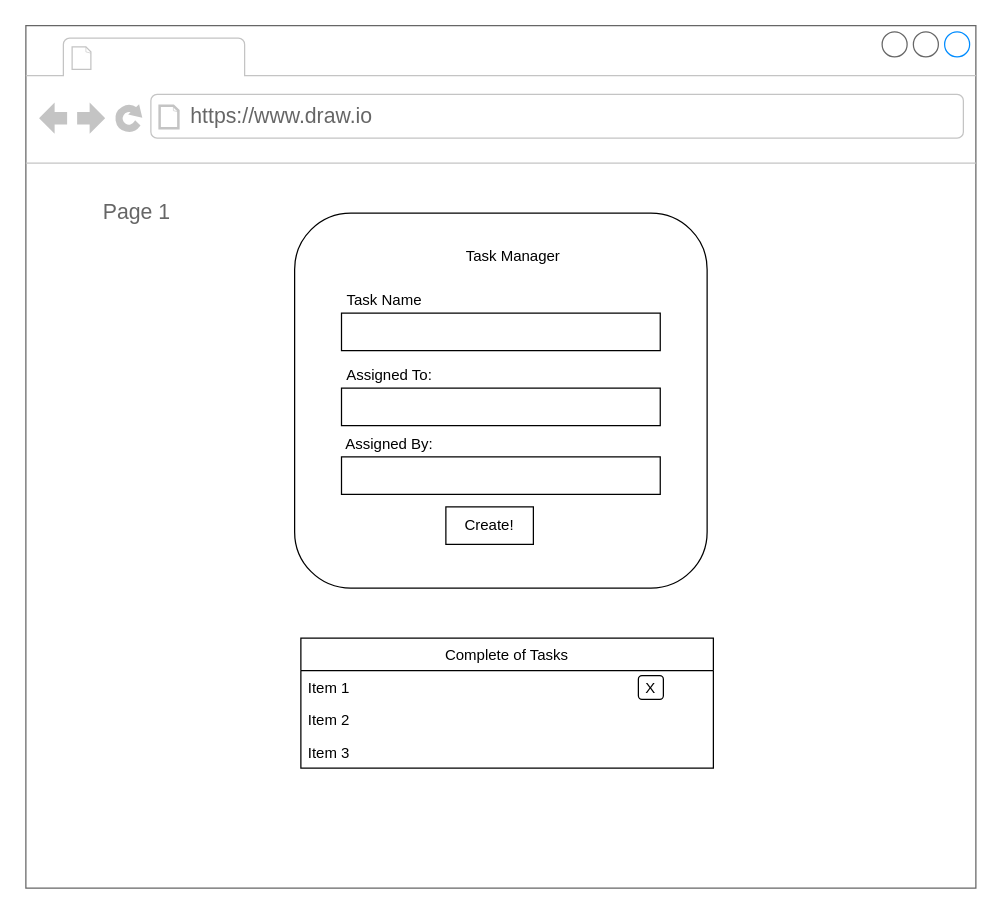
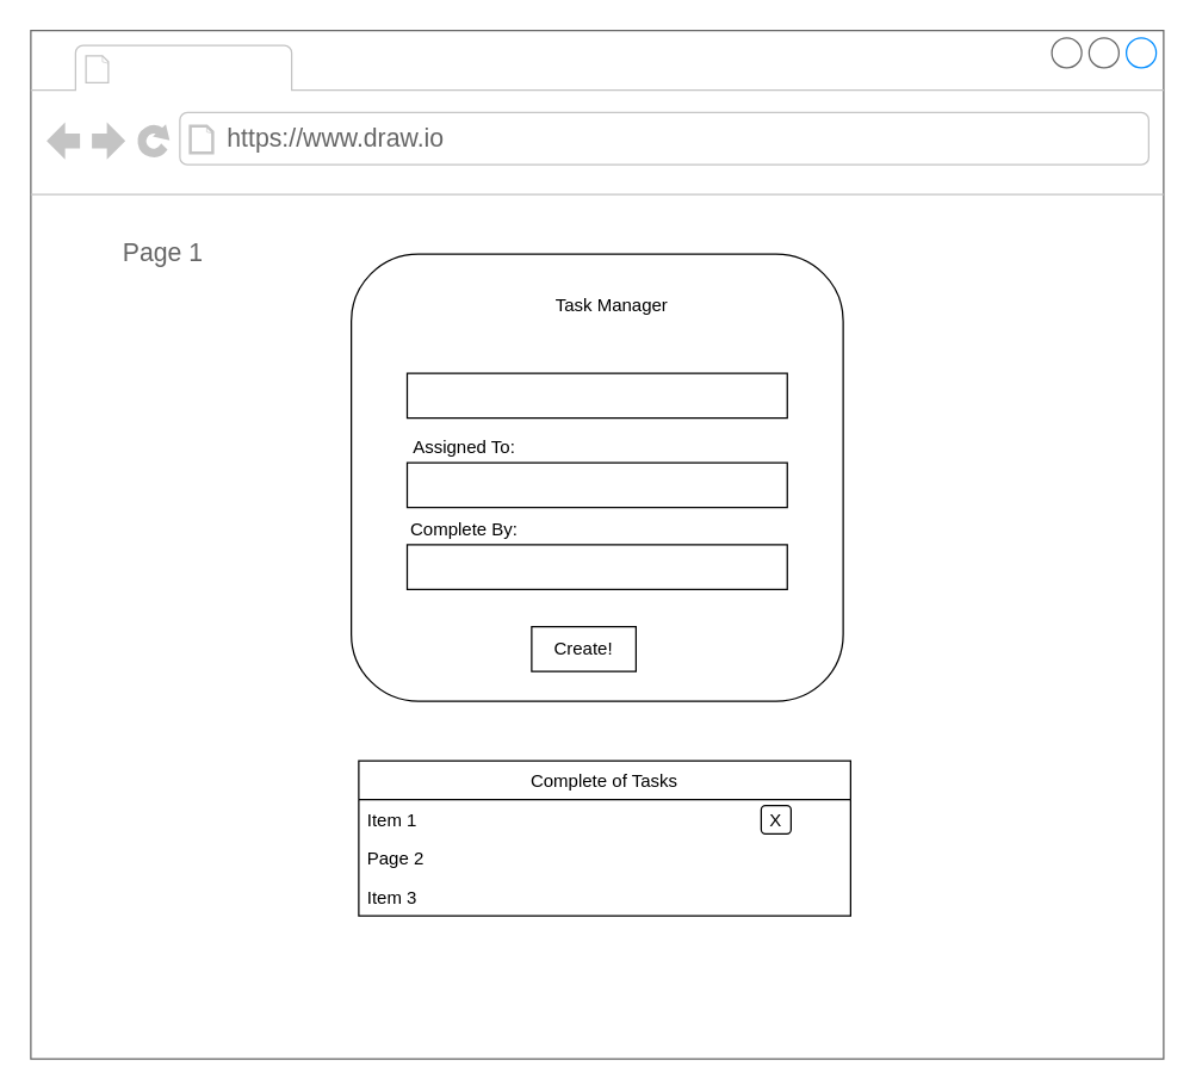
  <mxCell id="0" />
  <mxCell id="1" parent="0" />
  <mxCell id="2" value="" style="strokeWidth=1;shadow=0;dashed=0;align=center;html=1;shape=mxgraph.mockup.containers.browserWindow;rSize=0;strokeColor=#666666;strokeColor2=#008cff;strokeColor3=#c4c4c4;mainText=,;recursiveResize=0;" vertex="1" parent="1"><mxGeometry x="20" y="20" width="760" height="690" as="geometry" /></mxCell>
  <mxCell id="3" value="Page 1" style="strokeWidth=1;shadow=0;dashed=0;align=center;html=1;shape=mxgraph.mockup.containers.anchor;fontSize=17;fontColor=#666666;align=left;" vertex="1" parent="2"><mxGeometry x="60" y="137" width="110" height="26" as="geometry" /></mxCell>
  <mxCell id="4" value="https://www.draw.io" style="strokeWidth=1;shadow=0;dashed=0;align=center;html=1;shape=mxgraph.mockup.containers.anchor;rSize=0;fontSize=17;fontColor=#666666;align=left;" vertex="1" parent="2"><mxGeometry x="130" y="60" width="250" height="26" as="geometry" /></mxCell>
  <mxCell id="5" value="" style="rounded=1;whiteSpace=wrap;html=1;" vertex="1" parent="2"><mxGeometry x="215" y="150" width="330" height="300" as="geometry" /></mxCell>
  <mxCell id="6" value="" style="rounded=0;whiteSpace=wrap;html=1;" vertex="1" parent="2"><mxGeometry x="252.5" y="230" width="255" height="30" as="geometry" /></mxCell>
  <mxCell id="7" value="" style="rounded=0;whiteSpace=wrap;html=1;" vertex="1" parent="2"><mxGeometry x="252.5" y="290" width="255" height="30" as="geometry" /></mxCell>
- <mxCell id="8" value="Create!" style="rounded=0;whiteSpace=wrap;html=1;" vertex="1" parent="2"><mxGeometry x="336" y="385" width="70" height="30" as="geometry" /></mxCell>
- <mxCell id="9" value="Task Name" style="text;html=1;strokeColor=none;fillColor=none;align=center;verticalAlign=middle;whiteSpace=wrap;rounded=0;" vertex="1" parent="2"><mxGeometry x="252.5" y="210" width="67.5" height="20" as="geometry" /></mxCell>
+ <mxCell id="8" value="Create!" style="rounded=0;whiteSpace=wrap;html=1;" vertex="1" parent="2"><mxGeometry x="336" y="400" width="70" height="30" as="geometry" /></mxCell>
  <mxCell id="10" value="Assigned To:" style="text;html=1;strokeColor=none;fillColor=none;align=center;verticalAlign=middle;whiteSpace=wrap;rounded=0;" vertex="1" parent="2"><mxGeometry x="246" y="270" width="90" height="20" as="geometry" /></mxCell>
  <mxCell id="11" value="" style="rounded=0;whiteSpace=wrap;html=1;" vertex="1" parent="2"><mxGeometry x="252.5" y="345" width="255" height="30" as="geometry" /></mxCell>
- <mxCell id="12" value="Assigned By:" style="text;html=1;strokeColor=none;fillColor=none;align=center;verticalAlign=middle;whiteSpace=wrap;rounded=0;" vertex="1" parent="2"><mxGeometry x="246" y="325" width="90" height="20" as="geometry" /></mxCell>
+ <mxCell id="12" value="Complete By:" style="text;html=1;strokeColor=none;fillColor=none;align=center;verticalAlign=middle;whiteSpace=wrap;rounded=0;" vertex="1" parent="2"><mxGeometry x="246" y="325" width="90" height="20" as="geometry" /></mxCell>
  <mxCell id="13" value="Task Manager" style="text;html=1;strokeColor=none;fillColor=none;align=center;verticalAlign=middle;whiteSpace=wrap;rounded=0;" vertex="1" parent="2"><mxGeometry x="325" y="175" width="130" height="20" as="geometry" /></mxCell>
  <mxCell id="14" value="Complete of Tasks" style="swimlane;fontStyle=0;childLayout=stackLayout;horizontal=1;startSize=26;fillColor=none;horizontalStack=0;resizeParent=1;resizeParentMax=0;resizeLast=0;collapsible=1;marginBottom=0;" vertex="1" parent="2"><mxGeometry x="220" y="490" width="330" height="104" as="geometry" /></mxCell>
  <mxCell id="15" value="Item 1" style="text;strokeColor=none;fillColor=none;align=left;verticalAlign=top;spacingLeft=4;spacingRight=4;overflow=hidden;rotatable=0;points=[[0,0.5],[1,0.5]];portConstraint=eastwest;" vertex="1" parent="14"><mxGeometry y="26" width="330" height="26" as="geometry" /></mxCell>
- <mxCell id="16" value="Item 2" style="text;strokeColor=none;fillColor=none;align=left;verticalAlign=top;spacingLeft=4;spacingRight=4;overflow=hidden;rotatable=0;points=[[0,0.5],[1,0.5]];portConstraint=eastwest;" vertex="1" parent="14"><mxGeometry y="52" width="330" height="26" as="geometry" /></mxCell>
+ <mxCell id="16" value="Page 2" style="text;strokeColor=none;fillColor=none;align=left;verticalAlign=top;spacingLeft=4;spacingRight=4;overflow=hidden;rotatable=0;points=[[0,0.5],[1,0.5]];portConstraint=eastwest;" vertex="1" parent="14"><mxGeometry y="52" width="330" height="26" as="geometry" /></mxCell>
  <mxCell id="17" value="Item 3" style="text;strokeColor=none;fillColor=none;align=left;verticalAlign=top;spacingLeft=4;spacingRight=4;overflow=hidden;rotatable=0;points=[[0,0.5],[1,0.5]];portConstraint=eastwest;" vertex="1" parent="14"><mxGeometry y="78" width="330" height="26" as="geometry" /></mxCell>
  <mxCell id="18" value="X" style="whiteSpace=wrap;html=1;rounded=1;" vertex="1" parent="1"><mxGeometry x="510" y="540" width="20" height="19" as="geometry" /></mxCell>
